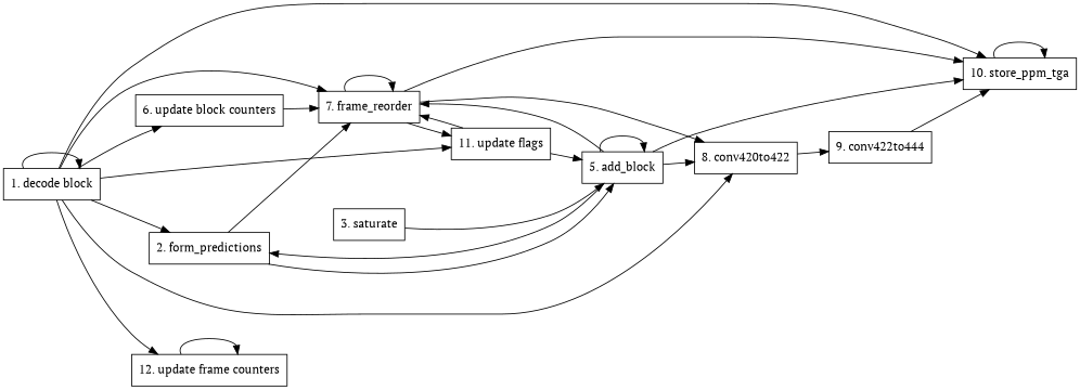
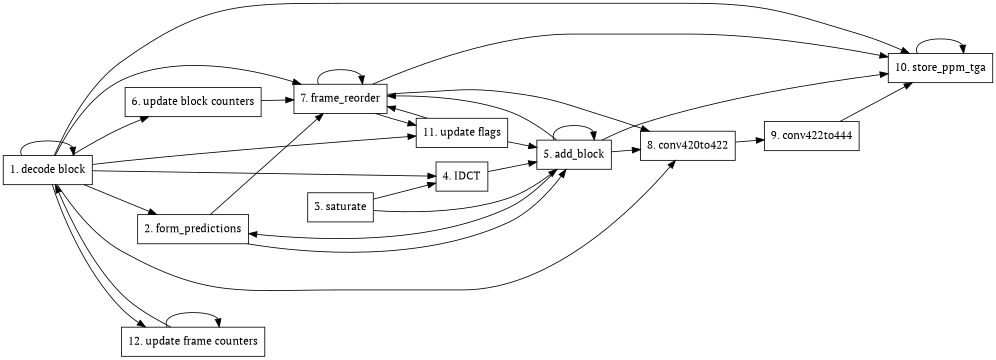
  digraph {
    fontname="PT Serif"
    rankdir=LR
    node [fontname="PT Serif" shape=box]
    edge [fontname="PT Serif"]
    "1. decode block"
    "2. form_predictions"
+   "4. IDCT"
    "6. update block counters"
    "7. frame_reorder"
    "8. conv420to422"
    "10. store_ppm_tga"
    "11. update flags"
    "12. update frame counters"
    "5. add_block"
    "3. saturate"
    "9. conv422to444"
    "1. decode block" -> "1. decode block"
    "1. decode block" -> "2. form_predictions"
+   "1. decode block" -> "4. IDCT"
    "1. decode block" -> "6. update block counters"
    "1. decode block" -> "7. frame_reorder"
    "1. decode block" -> "8. conv420to422"
    "1. decode block" -> "10. store_ppm_tga"
    "1. decode block" -> "11. update flags"
    "1. decode block" -> "12. update frame counters"
    "2. form_predictions" -> "7. frame_reorder"
    "2. form_predictions" -> "5. add_block"
+   "4. IDCT" -> "5. add_block"
    "6. update block counters" -> "7. frame_reorder"
    "7. frame_reorder" -> "7. frame_reorder"
    "7. frame_reorder" -> "8. conv420to422"
    "7. frame_reorder" -> "10. store_ppm_tga"
    "7. frame_reorder" -> "11. update flags"
    "8. conv420to422" -> "9. conv422to444"
    "10. store_ppm_tga" -> "10. store_ppm_tga"
    "11. update flags" -> "7. frame_reorder"
    "11. update flags" -> "5. add_block"
+   "12. update frame counters" -> "1. decode block"
    "12. update frame counters" -> "12. update frame counters"
    "5. add_block" -> "2. form_predictions"
    "5. add_block" -> "7. frame_reorder"
    "5. add_block" -> "8. conv420to422"
    "5. add_block" -> "10. store_ppm_tga"
    "5. add_block" -> "5. add_block"
+   "3. saturate" -> "4. IDCT"
    "3. saturate" -> "5. add_block"
    "9. conv422to444" -> "10. store_ppm_tga"
  }
